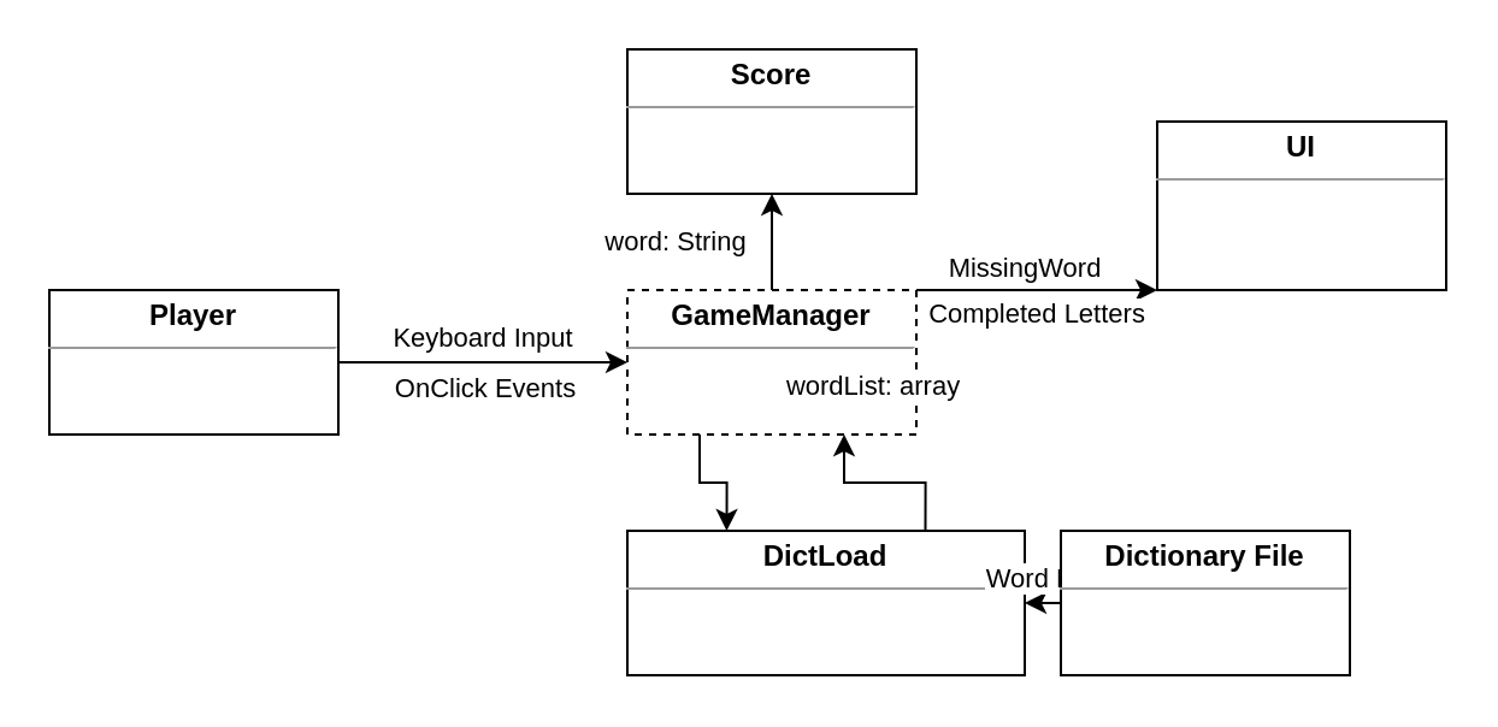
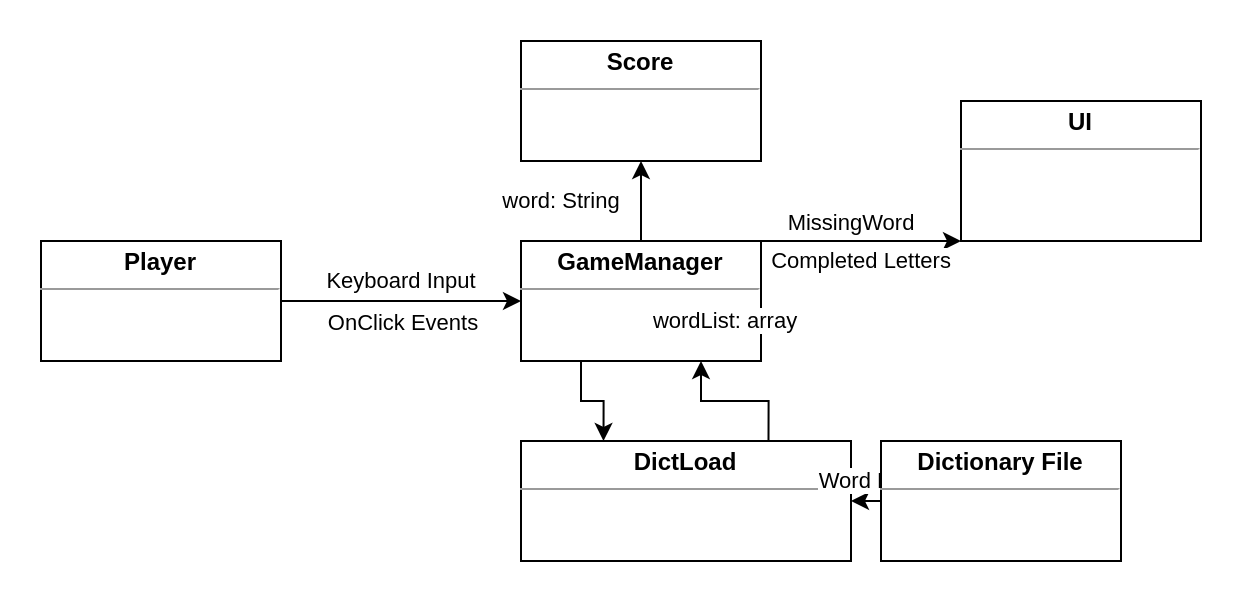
  <mxCell id="0" />
  <mxCell id="1" parent="0" />
  <mxCell id="2" value="difficulty: int" style="edgeStyle=orthogonalEdgeStyle;rounded=0;orthogonalLoop=1;jettySize=auto;html=1;exitX=0.25;exitY=1;exitDx=0;exitDy=0;entryX=0.25;entryY=0;entryDx=0;entryDy=0;" edge="1" parent="1" source="6" target="13"><mxGeometry x="-0.143" y="-40" relative="1" as="geometry"><mxPoint as="offset" /></mxGeometry></mxCell>
  <mxCell id="3" value="&lt;div&gt;word: String&lt;/div&gt;" style="edgeStyle=orthogonalEdgeStyle;rounded=0;orthogonalLoop=1;jettySize=auto;html=1;exitX=0.5;exitY=0;exitDx=0;exitDy=0;entryX=0.5;entryY=1;entryDx=0;entryDy=0;" edge="1" parent="1" source="6" target="7"><mxGeometry y="40" relative="1" as="geometry"><Array as="points"><mxPoint x="320" y="100" /><mxPoint x="320" y="100" /></Array><mxPoint as="offset" /></mxGeometry></mxCell>
  <mxCell id="4" value="&lt;div&gt;Completed Letters&lt;/div&gt;" style="edgeStyle=orthogonalEdgeStyle;rounded=0;orthogonalLoop=1;jettySize=auto;html=1;exitX=1;exitY=0;exitDx=0;exitDy=0;entryX=0;entryY=1;entryDx=0;entryDy=0;" edge="1" parent="1" source="6" target="8"><mxGeometry y="-10" relative="1" as="geometry"><mxPoint x="470" y="110" as="targetPoint" /><Array as="points"><mxPoint x="400" y="120" /><mxPoint x="400" y="120" /></Array><mxPoint as="offset" /></mxGeometry></mxCell>
  <mxCell id="5" value="&lt;div&gt;MissingWord&lt;/div&gt;" style="edgeLabel;html=1;align=center;verticalAlign=middle;resizable=0;points=[];" vertex="1" connectable="0" parent="4"><mxGeometry x="-0.222" relative="1" as="geometry"><mxPoint x="5" y="-10" as="offset" /></mxGeometry></mxCell>
- <mxCell id="6" value="&lt;p style=&quot;margin:0px;margin-top:4px;text-align:center;&quot;&gt;&lt;b&gt;GameManager&lt;/b&gt;&lt;/p&gt;&lt;hr size=&quot;1&quot;&gt;&lt;div style=&quot;height:2px;&quot;&gt;&lt;/div&gt;" style="verticalAlign=top;align=left;overflow=fill;fontSize=12;fontFamily=Helvetica;html=1;whiteSpace=wrap;dashed=1;" vertex="1" parent="1"><mxGeometry x="260" y="120" width="120" height="60" as="geometry" /></mxCell>
+ <mxCell id="6" value="&lt;p style=&quot;margin:0px;margin-top:4px;text-align:center;&quot;&gt;&lt;b&gt;GameManager&lt;/b&gt;&lt;/p&gt;&lt;hr size=&quot;1&quot;&gt;&lt;div style=&quot;height:2px;&quot;&gt;&lt;/div&gt;" style="verticalAlign=top;align=left;overflow=fill;fontSize=12;fontFamily=Helvetica;html=1;whiteSpace=wrap;" vertex="1" parent="1"><mxGeometry x="260" y="120" width="120" height="60" as="geometry" /></mxCell>
  <mxCell id="7" value="&lt;p style=&quot;margin:0px;margin-top:4px;text-align:center;&quot;&gt;&lt;b&gt;Score&lt;/b&gt;&lt;/p&gt;&lt;hr size=&quot;1&quot;&gt;&lt;div style=&quot;height:2px;&quot;&gt;&lt;/div&gt;" style="verticalAlign=top;align=left;overflow=fill;fontSize=12;fontFamily=Helvetica;html=1;whiteSpace=wrap;" vertex="1" parent="1"><mxGeometry x="260" y="20" width="120" height="60" as="geometry" /></mxCell>
  <mxCell id="8" value="&lt;p style=&quot;margin:0px;margin-top:4px;text-align:center;&quot;&gt;&lt;b&gt;UI&lt;/b&gt;&lt;/p&gt;&lt;hr size=&quot;1&quot;&gt;&lt;div style=&quot;height:2px;&quot;&gt;&lt;/div&gt;" style="verticalAlign=top;align=left;overflow=fill;fontSize=12;fontFamily=Helvetica;html=1;whiteSpace=wrap;" vertex="1" parent="1"><mxGeometry x="480" y="50" width="120" height="70" as="geometry" /></mxCell>
  <mxCell id="9" value="Keyboard Input" style="edgeStyle=orthogonalEdgeStyle;rounded=0;orthogonalLoop=1;jettySize=auto;html=1;exitX=1;exitY=0.5;exitDx=0;exitDy=0;entryX=0;entryY=0.5;entryDx=0;entryDy=0;" edge="1" parent="1" source="11" target="6"><mxGeometry y="10" relative="1" as="geometry"><mxPoint as="offset" /></mxGeometry></mxCell>
  <mxCell id="10" value="&lt;div&gt;OnClick Events&lt;/div&gt;" style="edgeLabel;html=1;align=center;verticalAlign=middle;resizable=0;points=[];" vertex="1" connectable="0" parent="9"><mxGeometry x="0.246" y="-2" relative="1" as="geometry"><mxPoint x="-15" y="8" as="offset" /></mxGeometry></mxCell>
  <mxCell id="11" value="&lt;p style=&quot;margin:0px;margin-top:4px;text-align:center;&quot;&gt;&lt;b&gt;Player&lt;/b&gt;&lt;/p&gt;&lt;hr size=&quot;1&quot;&gt;&lt;div style=&quot;height:2px;&quot;&gt;&lt;/div&gt;" style="verticalAlign=top;align=left;overflow=fill;fontSize=12;fontFamily=Helvetica;html=1;whiteSpace=wrap;" vertex="1" parent="1"><mxGeometry x="20" y="120" width="120" height="60" as="geometry" /></mxCell>
  <mxCell id="12" value="wordList: array" style="edgeStyle=orthogonalEdgeStyle;rounded=0;orthogonalLoop=1;jettySize=auto;html=1;exitX=0.75;exitY=0;exitDx=0;exitDy=0;entryX=0.75;entryY=1;entryDx=0;entryDy=0;" edge="1" parent="1" source="13" target="6"><mxGeometry x="0.143" y="-40" relative="1" as="geometry"><mxPoint as="offset" /></mxGeometry></mxCell>
  <mxCell id="13" value="&lt;p style=&quot;margin:0px;margin-top:4px;text-align:center;&quot;&gt;&lt;b&gt;DictLoad&lt;/b&gt;&lt;/p&gt;&lt;hr size=&quot;1&quot;&gt;&lt;div style=&quot;height:2px;&quot;&gt;&lt;/div&gt;" style="verticalAlign=top;align=left;overflow=fill;fontSize=12;fontFamily=Helvetica;html=1;whiteSpace=wrap;" vertex="1" parent="1"><mxGeometry x="260" y="220" width="165" height="60" as="geometry" /></mxCell>
  <mxCell id="14" value="Word List" style="edgeStyle=orthogonalEdgeStyle;rounded=0;orthogonalLoop=1;jettySize=auto;html=1;exitX=0;exitY=0.5;exitDx=0;exitDy=0;entryX=1;entryY=0.5;entryDx=0;entryDy=0;" edge="1" parent="1" source="15" target="13"><mxGeometry y="-10" relative="1" as="geometry"><mxPoint as="offset" /></mxGeometry></mxCell>
  <mxCell id="15" value="&lt;p style=&quot;margin:0px;margin-top:4px;text-align:center;&quot;&gt;&lt;b&gt;Dictionary File&lt;/b&gt;&lt;/p&gt;&lt;hr size=&quot;1&quot;&gt;&lt;div style=&quot;height:2px;&quot;&gt;&lt;/div&gt;" style="verticalAlign=top;align=left;overflow=fill;fontSize=12;fontFamily=Helvetica;html=1;whiteSpace=wrap;" vertex="1" parent="1"><mxGeometry x="440" y="220" width="120" height="60" as="geometry" /></mxCell>
